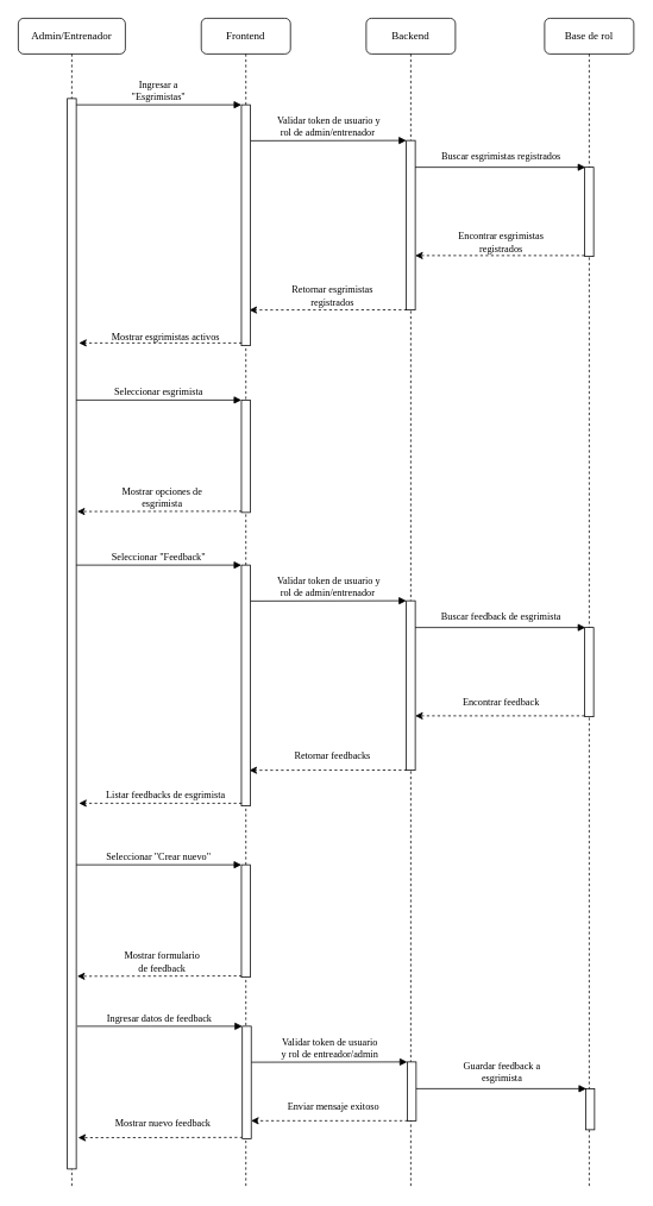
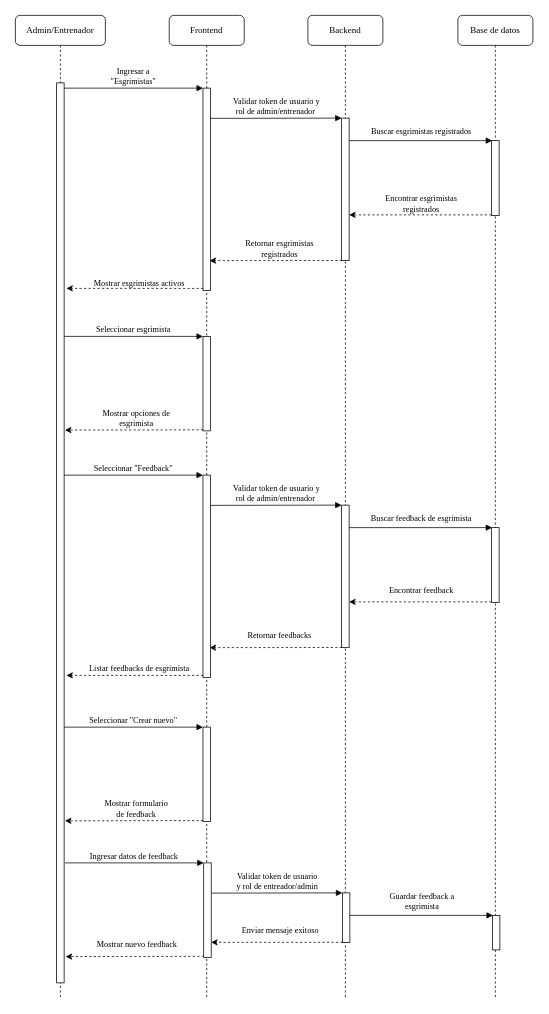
  <mxCell id="0" />
  <mxCell id="1" parent="0" />
  <mxCell id="2" value="Backend" style="shape=umlLifeline;perimeter=lifelinePerimeter;whiteSpace=wrap;html=1;container=0;collapsible=0;recursiveResize=0;outlineConnect=0;rounded=1;shadow=0;comic=0;labelBackgroundColor=none;strokeWidth=1;fontFamily=Verdana;fontSize=12;align=center;" vertex="1" parent="1"><mxGeometry x="410" y="20" width="100" height="1310" as="geometry" /></mxCell>
- <mxCell id="3" value="Base de rol" style="shape=umlLifeline;perimeter=lifelinePerimeter;whiteSpace=wrap;html=1;container=0;collapsible=0;recursiveResize=0;outlineConnect=0;rounded=1;shadow=0;comic=0;labelBackgroundColor=none;strokeWidth=1;fontFamily=Verdana;fontSize=12;align=center;" vertex="1" parent="1"><mxGeometry x="610" y="20" width="100" height="1310" as="geometry" /></mxCell>
+ <mxCell id="3" value="Base de datos" style="shape=umlLifeline;perimeter=lifelinePerimeter;whiteSpace=wrap;html=1;container=0;collapsible=0;recursiveResize=0;outlineConnect=0;rounded=1;shadow=0;comic=0;labelBackgroundColor=none;strokeWidth=1;fontFamily=Verdana;fontSize=12;align=center;" vertex="1" parent="1"><mxGeometry x="610" y="20" width="100" height="1310" as="geometry" /></mxCell>
  <mxCell id="4" value="Admin/Entrenador" style="shape=umlLifeline;perimeter=lifelinePerimeter;whiteSpace=wrap;html=1;container=0;collapsible=0;recursiveResize=0;outlineConnect=0;rounded=1;shadow=0;comic=0;labelBackgroundColor=none;strokeWidth=1;fontFamily=Verdana;fontSize=12;align=center;" vertex="1" parent="1"><mxGeometry x="20" y="20" width="120" height="1310" as="geometry" /></mxCell>
  <mxCell id="5" value="Frontend" style="shape=umlLifeline;perimeter=lifelinePerimeter;whiteSpace=wrap;html=1;container=0;collapsible=0;recursiveResize=0;outlineConnect=0;rounded=1;shadow=0;comic=0;labelBackgroundColor=none;strokeWidth=1;fontFamily=Verdana;fontSize=12;align=center;" vertex="1" parent="1"><mxGeometry x="225.13" y="20" width="100" height="1310" as="geometry" /></mxCell>
  <mxCell id="6" value="" style="html=1;points=[];perimeter=orthogonalPerimeter;rounded=0;shadow=0;comic=0;labelBackgroundColor=none;strokeWidth=1;fontFamily=Verdana;fontSize=12;align=center;" vertex="1" parent="1"><mxGeometry x="75" y="110" width="10" height="1200" as="geometry" /></mxCell>
  <mxCell id="7" value="Seleccionar esgrimista" style="html=1;verticalAlign=bottom;endArrow=block;entryX=0;entryY=0;labelBackgroundColor=none;fontFamily=Verdana;fontSize=11;edgeStyle=elbowEdgeStyle;elbow=vertical;" edge="1" parent="1" target="10"><mxGeometry x="-0.001" relative="1" as="geometry"><mxPoint x="85" y="448" as="sourcePoint" /><mxPoint as="offset" /></mxGeometry></mxCell>
  <mxCell id="8" value="" style="endArrow=classic;html=1;rounded=0;dashed=1;exitX=0.039;exitY=0.989;exitDx=0;exitDy=0;exitPerimeter=0;entryX=1.109;entryY=0.973;entryDx=0;entryDy=0;entryPerimeter=0;" edge="1" parent="1" source="10"><mxGeometry width="50" height="50" relative="1" as="geometry"><mxPoint x="250" y="718" as="sourcePoint" /><mxPoint x="86.09" y="572.94" as="targetPoint" /></mxGeometry></mxCell>
  <mxCell id="9" value="Mostrar opciones de&lt;br&gt;esgrimista" style="edgeLabel;html=1;align=center;verticalAlign=middle;resizable=0;points=[];spacing=-4;labelBackgroundColor=none;fontFamily=Verdana;fontSize=11;" vertex="1" connectable="0" parent="8"><mxGeometry x="-0.173" relative="1" as="geometry"><mxPoint x="-14" y="-16" as="offset" /></mxGeometry></mxCell>
  <mxCell id="10" value="" style="html=1;points=[];perimeter=orthogonalPerimeter;rounded=0;shadow=0;comic=0;labelBackgroundColor=none;strokeWidth=1;fontFamily=Verdana;fontSize=12;align=center;" vertex="1" parent="1"><mxGeometry x="270.13" y="448" width="10" height="126" as="geometry" /></mxCell>
  <mxCell id="11" value="Seleccionar&amp;nbsp;&quot;Crear nuevo&quot;" style="html=1;verticalAlign=bottom;endArrow=block;entryX=0;entryY=0;labelBackgroundColor=none;fontFamily=Verdana;fontSize=11;edgeStyle=elbowEdgeStyle;elbow=vertical;" edge="1" parent="1" target="14"><mxGeometry x="-0.001" relative="1" as="geometry"><mxPoint x="85" y="969" as="sourcePoint" /><mxPoint as="offset" /></mxGeometry></mxCell>
  <mxCell id="12" value="" style="endArrow=classic;html=1;rounded=0;dashed=1;exitX=0.039;exitY=0.989;exitDx=0;exitDy=0;exitPerimeter=0;entryX=1.109;entryY=0.973;entryDx=0;entryDy=0;entryPerimeter=0;" edge="1" parent="1" source="14"><mxGeometry width="50" height="50" relative="1" as="geometry"><mxPoint x="250" y="1239" as="sourcePoint" /><mxPoint x="86.09" y="1093.94" as="targetPoint" /></mxGeometry></mxCell>
  <mxCell id="13" value="Mostrar formulario&lt;br&gt;de feedback" style="edgeLabel;html=1;align=center;verticalAlign=middle;resizable=0;points=[];spacing=-4;labelBackgroundColor=none;fontFamily=Verdana;fontSize=11;" vertex="1" connectable="0" parent="12"><mxGeometry x="-0.173" relative="1" as="geometry"><mxPoint x="-14" y="-16" as="offset" /></mxGeometry></mxCell>
  <mxCell id="14" value="" style="html=1;points=[];perimeter=orthogonalPerimeter;rounded=0;shadow=0;comic=0;labelBackgroundColor=none;strokeWidth=1;fontFamily=Verdana;fontSize=12;align=center;" vertex="1" parent="1"><mxGeometry x="270.13" y="969" width="10" height="126" as="geometry" /></mxCell>
  <mxCell id="15" value="" style="html=1;points=[];perimeter=orthogonalPerimeter;rounded=0;shadow=0;comic=0;labelBackgroundColor=none;strokeWidth=1;fontFamily=Verdana;fontSize=12;align=center;" vertex="1" parent="1"><mxGeometry x="456" y="1190" width="10" height="66" as="geometry" /></mxCell>
  <mxCell id="16" value="" style="html=1;points=[];perimeter=orthogonalPerimeter;rounded=0;shadow=0;comic=0;labelBackgroundColor=none;strokeWidth=1;fontFamily=Verdana;fontSize=12;align=center;" vertex="1" parent="1"><mxGeometry x="656" y="1220" width="10" height="46" as="geometry" /></mxCell>
  <mxCell id="17" value="Ingresar datos de feedback" style="html=1;verticalAlign=bottom;endArrow=block;entryX=0;entryY=0;labelBackgroundColor=none;fontFamily=Verdana;fontSize=11;edgeStyle=elbowEdgeStyle;elbow=vertical;" edge="1" parent="1" target="24"><mxGeometry x="-0.001" relative="1" as="geometry"><mxPoint x="86" y="1150" as="sourcePoint" /><mxPoint as="offset" /></mxGeometry></mxCell>
  <mxCell id="18" value="&lt;div style=&quot;font-size: 11px;&quot;&gt;Validar token de usuario&lt;/div&gt;&lt;div style=&quot;font-size: 11px;&quot;&gt;y rol de entreador/admin&lt;/div&gt;" style="html=1;verticalAlign=bottom;endArrow=block;entryX=0;entryY=0;labelBackgroundColor=none;fontFamily=Verdana;fontSize=11;edgeStyle=elbowEdgeStyle;elbow=vertical;" edge="1" parent="1"><mxGeometry relative="1" as="geometry"><mxPoint x="281.13" y="1190.333" as="sourcePoint" /><mxPoint x="456" y="1190" as="targetPoint" /></mxGeometry></mxCell>
  <mxCell id="19" value="" style="endArrow=classic;html=1;rounded=0;dashed=1;exitX=0.05;exitY=0.999;exitDx=0;exitDy=0;exitPerimeter=0;entryX=0.987;entryY=0.841;entryDx=0;entryDy=0;entryPerimeter=0;" edge="1" parent="1" source="15" target="24"><mxGeometry width="50" height="50" relative="1" as="geometry"><mxPoint x="460" y="1520" as="sourcePoint" /><mxPoint x="331" y="1410" as="targetPoint" /></mxGeometry></mxCell>
  <mxCell id="20" value="Enviar mensaje exitoso" style="edgeLabel;html=1;align=center;verticalAlign=middle;resizable=0;points=[];spacing=-4;fontFamily=Verdana;fontSize=11;labelBackgroundColor=none;" vertex="1" connectable="0" parent="19"><mxGeometry x="-0.173" relative="1" as="geometry"><mxPoint x="-11" y="-16" as="offset" /></mxGeometry></mxCell>
  <mxCell id="21" value="" style="endArrow=classic;html=1;rounded=0;dashed=1;exitX=0.039;exitY=0.989;exitDx=0;exitDy=0;exitPerimeter=0;entryX=1.109;entryY=0.973;entryDx=0;entryDy=0;entryPerimeter=0;" edge="1" parent="1" source="24"><mxGeometry width="50" height="50" relative="1" as="geometry"><mxPoint x="251" y="1420" as="sourcePoint" /><mxPoint x="87.09" y="1274.94" as="targetPoint" /></mxGeometry></mxCell>
  <mxCell id="22" value="Mostrar nuevo feedback" style="edgeLabel;html=1;align=center;verticalAlign=middle;resizable=0;points=[];spacing=-4;labelBackgroundColor=none;fontFamily=Verdana;fontSize=11;" vertex="1" connectable="0" parent="21"><mxGeometry x="-0.173" relative="1" as="geometry"><mxPoint x="-14" y="-16" as="offset" /></mxGeometry></mxCell>
  <mxCell id="23" value="Guardar feedback a&lt;br&gt;esgrimista" style="html=1;verticalAlign=bottom;endArrow=block;labelBackgroundColor=none;fontFamily=Verdana;fontSize=11;edgeStyle=elbowEdgeStyle;elbow=vertical;entryX=0.074;entryY=0.427;entryDx=0;entryDy=0;entryPerimeter=0;spacingTop=0;spacing=-5;" edge="1" parent="1" source="15"><mxGeometry x="0.005" y="10" relative="1" as="geometry"><mxPoint x="460.63" y="1220.002" as="sourcePoint" /><mxPoint x="656.74" y="1220.05" as="targetPoint" /><mxPoint as="offset" /></mxGeometry></mxCell>
  <mxCell id="24" value="" style="html=1;points=[];perimeter=orthogonalPerimeter;rounded=0;shadow=0;comic=0;labelBackgroundColor=none;strokeWidth=1;fontFamily=Verdana;fontSize=12;align=center;" vertex="1" parent="1"><mxGeometry x="271.13" y="1150" width="10" height="126" as="geometry" /></mxCell>
  <mxCell id="25" value="" style="html=1;points=[];perimeter=orthogonalPerimeter;rounded=0;shadow=0;comic=0;labelBackgroundColor=none;strokeWidth=1;fontFamily=Verdana;fontSize=12;align=center;" vertex="1" parent="1"><mxGeometry x="455" y="157" width="10" height="190" as="geometry" /></mxCell>
  <mxCell id="26" value="" style="html=1;points=[];perimeter=orthogonalPerimeter;rounded=0;shadow=0;comic=0;labelBackgroundColor=none;strokeWidth=1;fontFamily=Verdana;fontSize=12;align=center;" vertex="1" parent="1"><mxGeometry x="655" y="187" width="10" height="100" as="geometry" /></mxCell>
  <mxCell id="27" value="Ingresar a &lt;br style=&quot;font-size: 11px;&quot;&gt;&quot;Esgrimistas&quot;" style="html=1;verticalAlign=bottom;endArrow=block;entryX=0;entryY=0;labelBackgroundColor=none;fontFamily=Verdana;fontSize=11;edgeStyle=elbowEdgeStyle;elbow=vertical;" edge="1" parent="1" target="33"><mxGeometry x="-0.001" relative="1" as="geometry"><mxPoint x="85" y="117" as="sourcePoint" /><mxPoint as="offset" /></mxGeometry></mxCell>
  <mxCell id="28" value="&lt;div style=&quot;font-size: 11px;&quot;&gt;Validar token de usuario y&lt;/div&gt;&lt;div style=&quot;font-size: 11px;&quot;&gt;rol de admin/entrenador&amp;nbsp;&lt;/div&gt;" style="html=1;verticalAlign=bottom;endArrow=block;entryX=0;entryY=0;labelBackgroundColor=none;fontFamily=Verdana;fontSize=11;edgeStyle=elbowEdgeStyle;elbow=vertical;" edge="1" parent="1"><mxGeometry relative="1" as="geometry"><mxPoint x="280.13" y="157.333" as="sourcePoint" /><mxPoint x="455" y="157" as="targetPoint" /></mxGeometry></mxCell>
  <mxCell id="29" value="" style="endArrow=classic;html=1;rounded=0;dashed=1;exitX=-0.013;exitY=0.99;exitDx=0;exitDy=0;exitPerimeter=0;" edge="1" parent="1" source="26" target="25"><mxGeometry width="50" height="50" relative="1" as="geometry"><mxPoint x="470" y="337" as="sourcePoint" /><mxPoint x="500" y="277" as="targetPoint" /></mxGeometry></mxCell>
  <mxCell id="30" value="Encontrar esgrimistas&lt;br style=&quot;font-size: 11px;&quot;&gt;registrados" style="edgeLabel;html=1;align=center;verticalAlign=middle;resizable=0;points=[];spacing=-4;fontSize=11;fontFamily=Verdana;labelBackgroundColor=none;" vertex="1" connectable="0" parent="29"><mxGeometry x="-0.173" relative="1" as="geometry"><mxPoint x="-15" y="-16" as="offset" /></mxGeometry></mxCell>
  <mxCell id="31" value="" style="endArrow=classic;html=1;rounded=0;dashed=1;exitX=0.05;exitY=0.999;exitDx=0;exitDy=0;exitPerimeter=0;entryX=0.885;entryY=0.852;entryDx=0;entryDy=0;entryPerimeter=0;" edge="1" parent="1" source="25" target="33"><mxGeometry width="50" height="50" relative="1" as="geometry"><mxPoint x="459" y="487" as="sourcePoint" /><mxPoint x="330" y="377" as="targetPoint" /></mxGeometry></mxCell>
  <mxCell id="32" value="Retornar esgrimistas&lt;br style=&quot;font-size: 11px;&quot;&gt;registrados" style="edgeLabel;html=1;align=center;verticalAlign=middle;resizable=0;points=[];spacing=-4;fontFamily=Verdana;fontSize=11;labelBackgroundColor=none;" vertex="1" connectable="0" parent="31"><mxGeometry x="-0.173" relative="1" as="geometry"><mxPoint x="-11" y="-16" as="offset" /></mxGeometry></mxCell>
  <mxCell id="33" value="" style="html=1;points=[];perimeter=orthogonalPerimeter;rounded=0;shadow=0;comic=0;labelBackgroundColor=none;strokeWidth=1;fontFamily=Verdana;fontSize=12;align=center;" vertex="1" parent="1"><mxGeometry x="270.13" y="117" width="10" height="270" as="geometry" /></mxCell>
  <mxCell id="34" value="" style="endArrow=classic;html=1;rounded=0;dashed=1;exitX=0.039;exitY=0.989;exitDx=0;exitDy=0;exitPerimeter=0;entryX=1.291;entryY=0.325;entryDx=0;entryDy=0;entryPerimeter=0;" edge="1" parent="1" source="33"><mxGeometry width="50" height="50" relative="1" as="geometry"><mxPoint x="250" y="387" as="sourcePoint" /><mxPoint x="88" y="384" as="targetPoint" /></mxGeometry></mxCell>
  <mxCell id="35" value="Mostrar esgrimistas activos" style="edgeLabel;html=1;align=center;verticalAlign=middle;resizable=0;points=[];spacing=-4;labelBackgroundColor=none;fontFamily=Verdana;fontSize=11;" vertex="1" connectable="0" parent="34"><mxGeometry x="-0.173" relative="1" as="geometry"><mxPoint x="-11" y="-8" as="offset" /></mxGeometry></mxCell>
  <mxCell id="36" value="Buscar esgrimistas registrados" style="html=1;verticalAlign=bottom;endArrow=block;labelBackgroundColor=none;fontFamily=Verdana;fontSize=11;edgeStyle=elbowEdgeStyle;elbow=vertical;entryX=0.074;entryY=0.427;entryDx=0;entryDy=0;entryPerimeter=0;spacingTop=0;spacing=-5;" edge="1" parent="1" source="25"><mxGeometry x="0.005" y="10" relative="1" as="geometry"><mxPoint x="459.63" y="187.002" as="sourcePoint" /><mxPoint x="655.74" y="187.05" as="targetPoint" /><mxPoint as="offset" /></mxGeometry></mxCell>
  <mxCell id="37" value="" style="html=1;points=[];perimeter=orthogonalPerimeter;rounded=0;shadow=0;comic=0;labelBackgroundColor=none;strokeWidth=1;fontFamily=Verdana;fontSize=12;align=center;" vertex="1" parent="1"><mxGeometry x="455" y="673" width="10" height="190" as="geometry" /></mxCell>
  <mxCell id="38" value="" style="html=1;points=[];perimeter=orthogonalPerimeter;rounded=0;shadow=0;comic=0;labelBackgroundColor=none;strokeWidth=1;fontFamily=Verdana;fontSize=12;align=center;" vertex="1" parent="1"><mxGeometry x="655" y="703" width="10" height="100" as="geometry" /></mxCell>
  <mxCell id="39" value="Seleccionar &quot;Feedback&quot;" style="html=1;verticalAlign=bottom;endArrow=block;entryX=0;entryY=0;labelBackgroundColor=none;fontFamily=Verdana;fontSize=11;edgeStyle=elbowEdgeStyle;elbow=vertical;" edge="1" parent="1" target="45"><mxGeometry x="-0.001" relative="1" as="geometry"><mxPoint x="85" y="633" as="sourcePoint" /><mxPoint as="offset" /></mxGeometry></mxCell>
  <mxCell id="40" value="&lt;div style=&quot;font-size: 11px;&quot;&gt;Validar token de usuario y&lt;/div&gt;&lt;div style=&quot;font-size: 11px;&quot;&gt;rol de admin/entrenador&amp;nbsp;&lt;/div&gt;" style="html=1;verticalAlign=bottom;endArrow=block;entryX=0;entryY=0;labelBackgroundColor=none;fontFamily=Verdana;fontSize=11;edgeStyle=elbowEdgeStyle;elbow=vertical;" edge="1" parent="1"><mxGeometry relative="1" as="geometry"><mxPoint x="280.13" y="673.333" as="sourcePoint" /><mxPoint x="455" y="673" as="targetPoint" /></mxGeometry></mxCell>
  <mxCell id="41" value="" style="endArrow=classic;html=1;rounded=0;dashed=1;exitX=-0.013;exitY=0.99;exitDx=0;exitDy=0;exitPerimeter=0;" edge="1" parent="1" source="38" target="37"><mxGeometry width="50" height="50" relative="1" as="geometry"><mxPoint x="470" y="853" as="sourcePoint" /><mxPoint x="500" y="793" as="targetPoint" /></mxGeometry></mxCell>
  <mxCell id="42" value="Encontrar feedback" style="edgeLabel;html=1;align=center;verticalAlign=middle;resizable=0;points=[];spacing=-4;fontSize=11;fontFamily=Verdana;labelBackgroundColor=none;" vertex="1" connectable="0" parent="41"><mxGeometry x="-0.173" relative="1" as="geometry"><mxPoint x="-15" y="-16" as="offset" /></mxGeometry></mxCell>
  <mxCell id="43" value="" style="endArrow=classic;html=1;rounded=0;dashed=1;exitX=0.05;exitY=0.999;exitDx=0;exitDy=0;exitPerimeter=0;entryX=0.885;entryY=0.852;entryDx=0;entryDy=0;entryPerimeter=0;" edge="1" parent="1" source="37" target="45"><mxGeometry width="50" height="50" relative="1" as="geometry"><mxPoint x="459" y="1003" as="sourcePoint" /><mxPoint x="330" y="893" as="targetPoint" /></mxGeometry></mxCell>
  <mxCell id="44" value="Retornar feedbacks" style="edgeLabel;html=1;align=center;verticalAlign=middle;resizable=0;points=[];spacing=-4;fontFamily=Verdana;fontSize=11;labelBackgroundColor=none;" vertex="1" connectable="0" parent="43"><mxGeometry x="-0.173" relative="1" as="geometry"><mxPoint x="-11" y="-16" as="offset" /></mxGeometry></mxCell>
  <mxCell id="45" value="" style="html=1;points=[];perimeter=orthogonalPerimeter;rounded=0;shadow=0;comic=0;labelBackgroundColor=none;strokeWidth=1;fontFamily=Verdana;fontSize=12;align=center;" vertex="1" parent="1"><mxGeometry x="270.13" y="633" width="10" height="270" as="geometry" /></mxCell>
  <mxCell id="46" value="" style="endArrow=classic;html=1;rounded=0;dashed=1;exitX=0.039;exitY=0.989;exitDx=0;exitDy=0;exitPerimeter=0;entryX=1.291;entryY=0.325;entryDx=0;entryDy=0;entryPerimeter=0;" edge="1" parent="1" source="45"><mxGeometry width="50" height="50" relative="1" as="geometry"><mxPoint x="250" y="903" as="sourcePoint" /><mxPoint x="88" y="900" as="targetPoint" /></mxGeometry></mxCell>
  <mxCell id="47" value="Listar feedbacks de esgrimista" style="edgeLabel;html=1;align=center;verticalAlign=middle;resizable=0;points=[];spacing=-4;labelBackgroundColor=none;fontFamily=Verdana;fontSize=11;" vertex="1" connectable="0" parent="46"><mxGeometry x="-0.173" relative="1" as="geometry"><mxPoint x="-11" y="-10" as="offset" /></mxGeometry></mxCell>
  <mxCell id="48" value="Buscar feedback de esgrimista" style="html=1;verticalAlign=bottom;endArrow=block;labelBackgroundColor=none;fontFamily=Verdana;fontSize=11;edgeStyle=elbowEdgeStyle;elbow=vertical;entryX=0.074;entryY=0.427;entryDx=0;entryDy=0;entryPerimeter=0;spacingTop=0;spacing=-5;" edge="1" parent="1" source="37"><mxGeometry x="0.005" y="10" relative="1" as="geometry"><mxPoint x="459.63" y="703.002" as="sourcePoint" /><mxPoint x="655.74" y="703.05" as="targetPoint" /><mxPoint as="offset" /></mxGeometry></mxCell>
